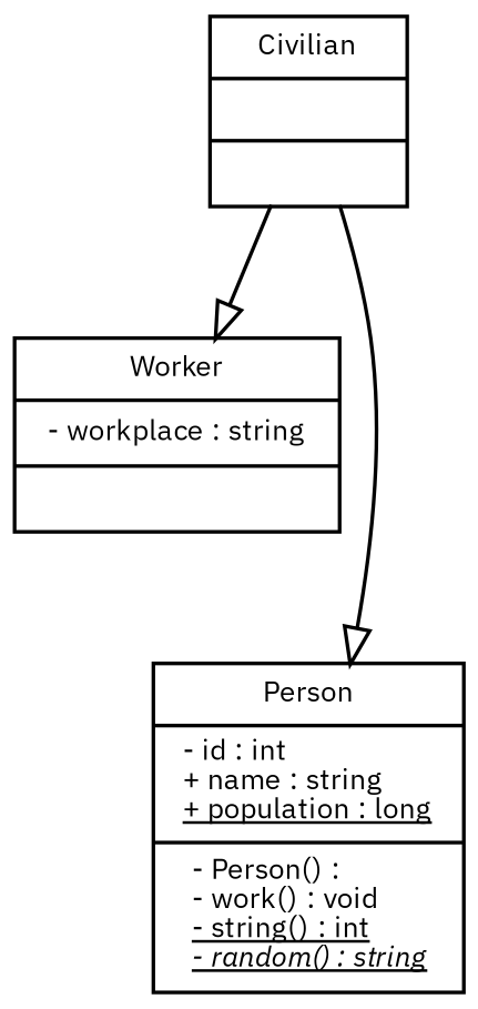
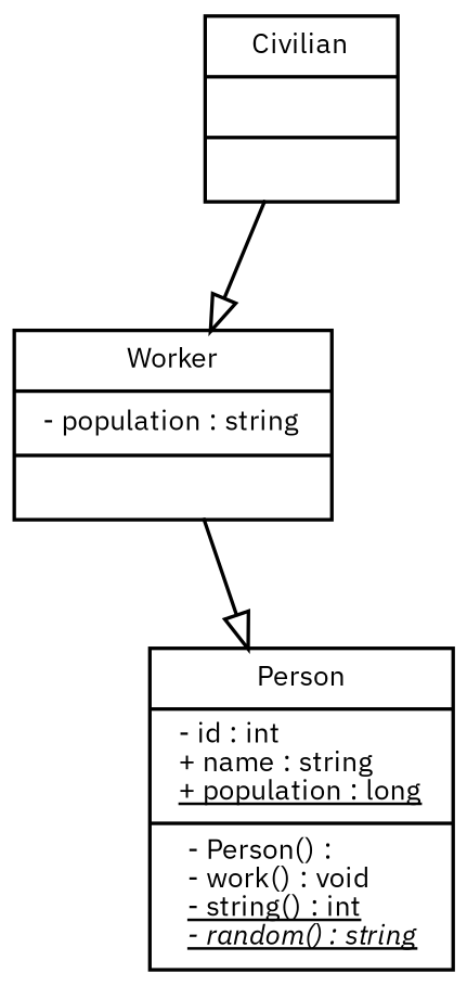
  digraph {
    fontname="IBM Plex Sans"
    fontsize=8
    node [fontname="IBM Plex Sans" fontsize=8 shape=record]
    edge [arrowhead=empty fontname="IBM Plex Sans" fontsize=8]
    n1 [label=<{Civilian||}>]
-   n2 [label=<{Worker|- workplace : string<BR ALIGN="LEFT"/>|}>]
+   n2 [label=<{Worker|- population : string<BR ALIGN="LEFT"/>|}>]
    n3 [label=<{Person|- id : int<BR ALIGN="LEFT"/>+ name : string<BR ALIGN="LEFT"/><U>+ population : long</U><BR ALIGN="LEFT"/>|- Person() : <BR ALIGN="LEFT"/>- work() : void<BR ALIGN="LEFT"/><U>- string() : int</U><BR ALIGN="LEFT"/><I><U>- random() : string</U></I><BR ALIGN="LEFT"/>}>]
    n1 -> n2
-   n1 -> n3
+   n2 -> n3
  }
